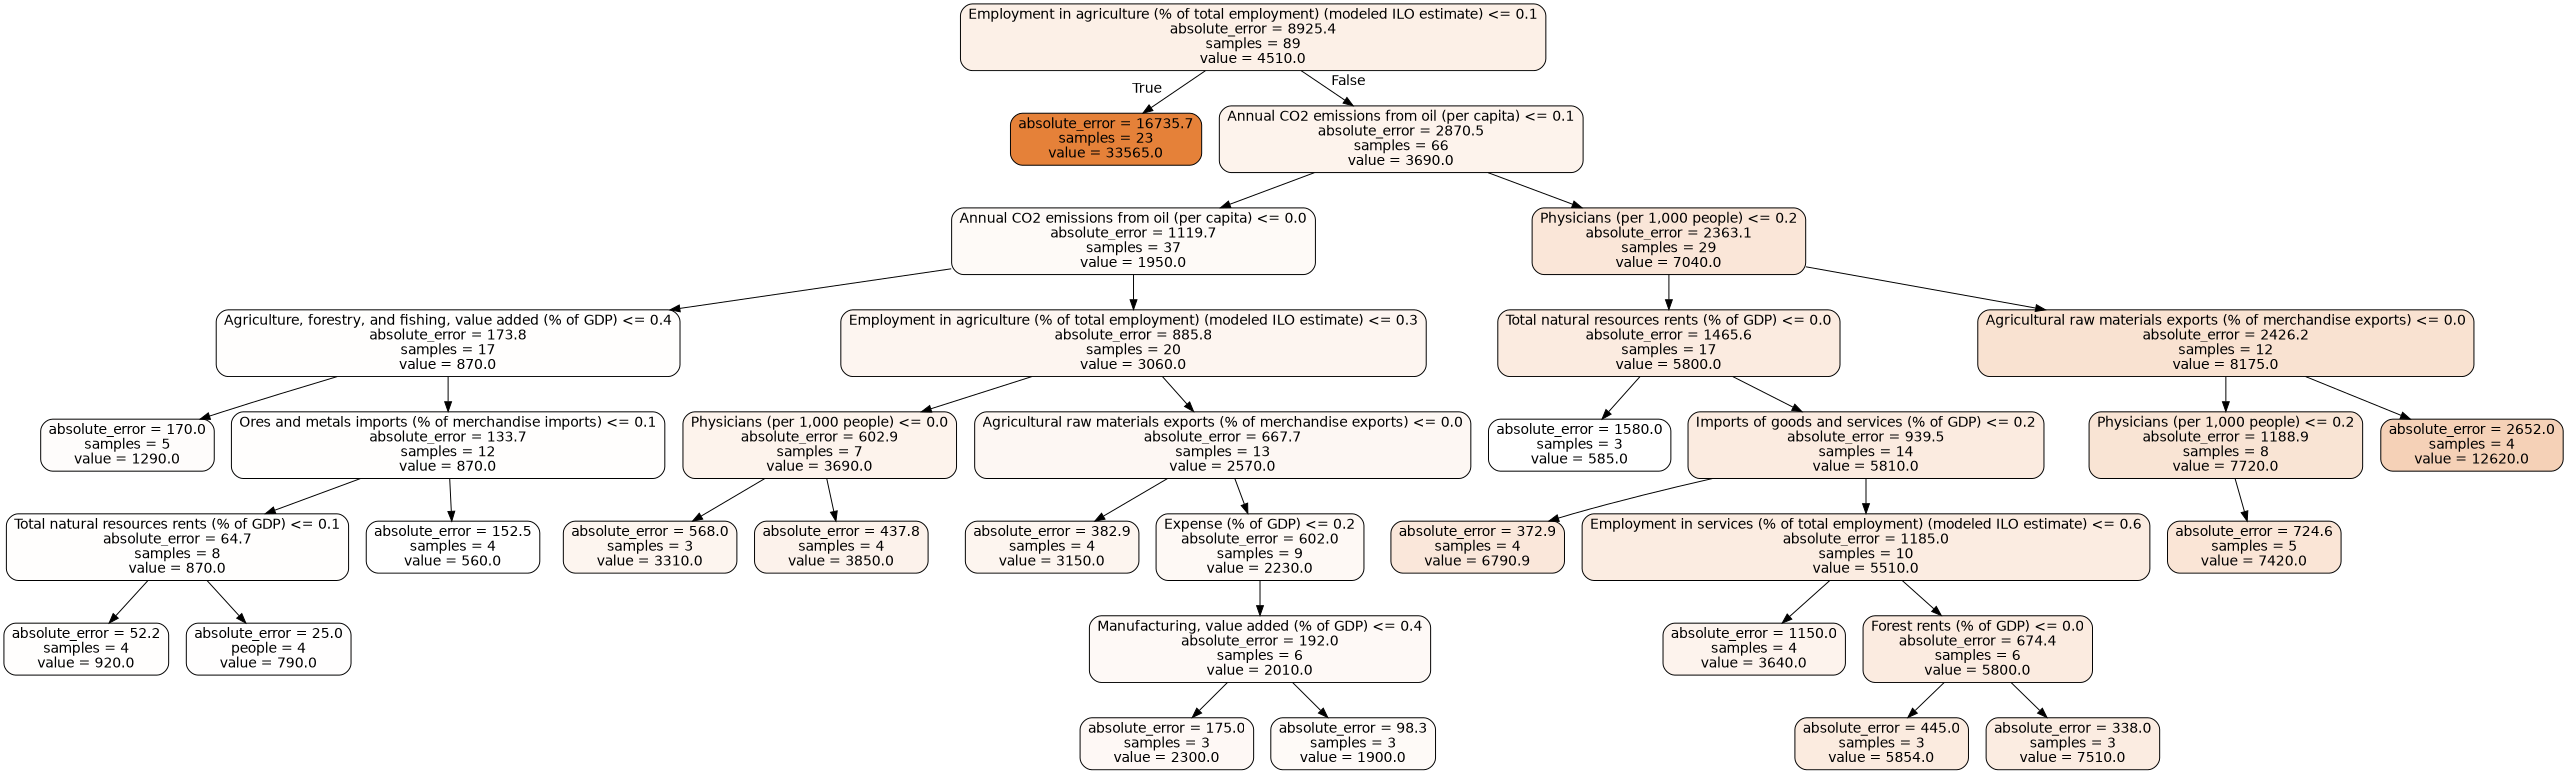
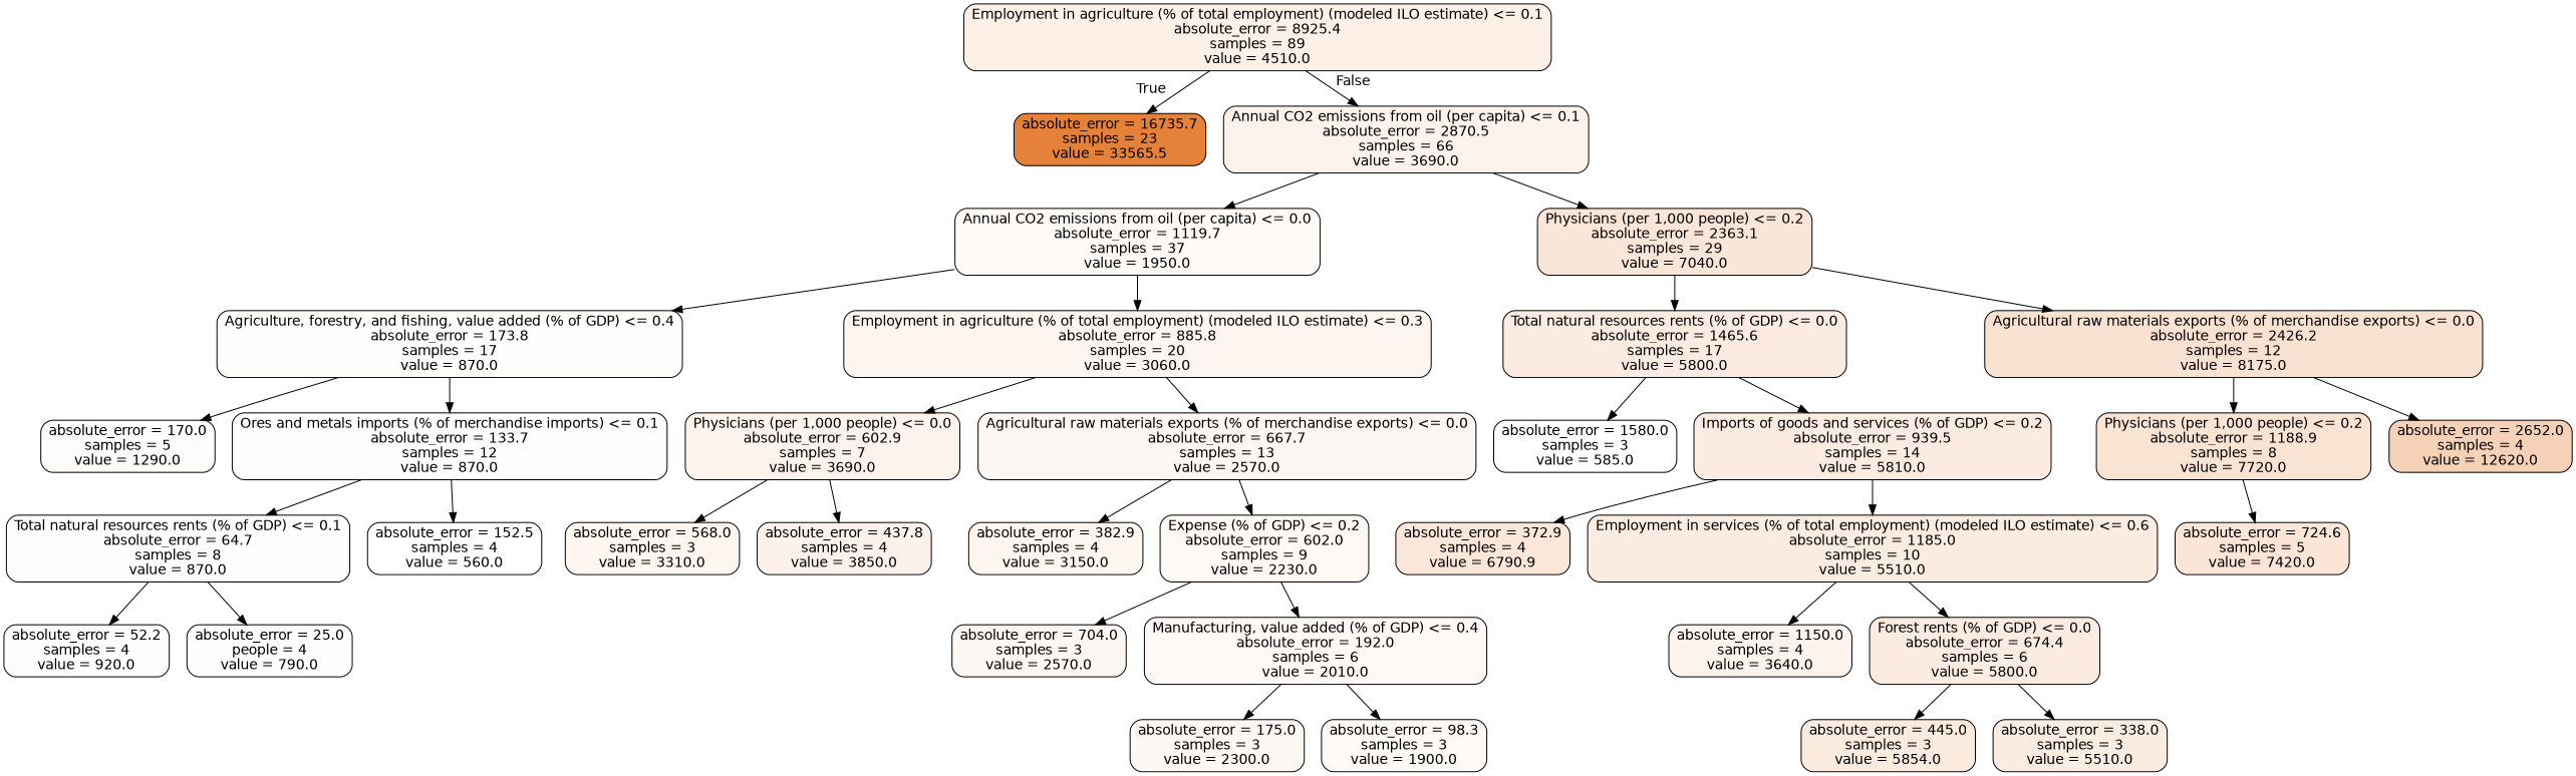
  digraph {
    node [color=black fillcolor="#fffefd" fontname=helvetica shape=box style="filled, rounded"]
    edge [fontname=helvetica]
    n1 [fillcolor="#fcf0e7" label="Employment in agriculture (% of total employment) (modeled ILO estimate) <= 0.1\nabsolute_error = 8925.4\nsamples = 89\nvalue = 4510.0"]
-   n2 [fillcolor="#e58139" label="absolute_error = 16735.7\nsamples = 23\nvalue = 33565.0"]
+   n2 [fillcolor="#e58139" label="absolute_error = 16735.7\nsamples = 23\nvalue = 33565.5"]
    n3 [fillcolor="#fdf3ec" label="Annual CO2 emissions from oil (per capita) <= 0.1\nabsolute_error = 2870.5\nsamples = 66\nvalue = 3690.0"]
    n4 [fillcolor="#fefaf7" label="Annual CO2 emissions from oil (per capita) <= 0.0\nabsolute_error = 1119.7\nsamples = 37\nvalue = 1950.0"]
    n5 [fillcolor="#fae6d8" label="Physicians (per 1,000 people) <= 0.2\nabsolute_error = 2363.1\nsamples = 29\nvalue = 7040.0"]
    n6 [label="Agriculture, forestry, and fishing, value added (% of GDP) <= 0.4\nabsolute_error = 173.8\nsamples = 17\nvalue = 870.0"]
    n7 [fillcolor="#fdf5f0" label="Employment in agriculture (% of total employment) (modeled ILO estimate) <= 0.3\nabsolute_error = 885.8\nsamples = 20\nvalue = 3060.0"]
    n8 [fillcolor="#fbebe0" label="Total natural resources rents (% of GDP) <= 0.0\nabsolute_error = 1465.6\nsamples = 17\nvalue = 5800.0"]
    n9 [fillcolor="#f9e2d1" label="Agricultural raw materials exports (% of merchandise exports) <= 0.0\nabsolute_error = 2426.2\nsamples = 12\nvalue = 8175.0"]
    n10 [fillcolor="#fefcfb" label="absolute_error = 170.0\nsamples = 5\nvalue = 1290.0"]
    n11 [label="Ores and metals imports (% of merchandise imports) <= 0.1\nabsolute_error = 133.7\nsamples = 12\nvalue = 870.0"]
    n12 [fillcolor="#fdf3ec" label="Physicians (per 1,000 people) <= 0.0\nabsolute_error = 602.9\nsamples = 7\nvalue = 3690.0"]
    n13 [fillcolor="#fdf7f3" label="Agricultural raw materials exports (% of merchandise exports) <= 0.0\nabsolute_error = 667.7\nsamples = 13\nvalue = 2570.0"]
    n14 [label="Total natural resources rents (% of GDP) <= 0.1\nabsolute_error = 64.7\nsamples = 8\nvalue = 870.0"]
    n15 [fillcolor="#ffffff" label="absolute_error = 152.5\nsamples = 4\nvalue = 560.0"]
    n16 [label="absolute_error = 52.2\nsamples = 4\nvalue = 920.0"]
    n17 [fillcolor="#fffefe" label="absolute_error = 25.0\npeople = 4\nvalue = 790.0"]
    n18 [fillcolor="#fdf5ef" label="absolute_error = 568.0\nsamples = 3\nvalue = 3310.0"]
    n19 [fillcolor="#fcf2eb" label="absolute_error = 437.8\nsamples = 4\nvalue = 3850.0"]
    n20 [fillcolor="#fdf5ef" label="absolute_error = 382.9\nsamples = 4\nvalue = 3150.0"]
    n21 [fillcolor="#fef9f5" label="Expense (% of GDP) <= 0.2\nabsolute_error = 602.0\nsamples = 9\nvalue = 2230.0"]
+   n22 [fillcolor="#fdf7f3" label="absolute_error = 704.0\nsamples = 3\nvalue = 2570.0"]
    n23 [fillcolor="#fef9f6" label="Manufacturing, value added (% of GDP) <= 0.4\nabsolute_error = 192.0\nsamples = 6\nvalue = 2010.0"]
    n24 [fillcolor="#fef8f5" label="absolute_error = 175.0\nsamples = 3\nvalue = 2300.0"]
    n25 [fillcolor="#fefaf7" label="absolute_error = 98.3\nsamples = 3\nvalue = 1900.0"]
    n26 [fillcolor="#ffffff" label="absolute_error = 1580.0\nsamples = 3\nvalue = 585.0"]
    n27 [fillcolor="#fbebe0" label="Imports of goods and services (% of GDP) <= 0.2\nabsolute_error = 939.5\nsamples = 14\nvalue = 5810.0"]
    n28 [fillcolor="#f9e4d4" label="Physicians (per 1,000 people) <= 0.2\nabsolute_error = 1188.9\nsamples = 8\nvalue = 7720.0"]
    n29 [fillcolor="#f5d1b7" label="absolute_error = 2652.0\nsamples = 4\nvalue = 12620.0"]
    n30 [fillcolor="#fae7da" label="absolute_error = 372.9\nsamples = 4\nvalue = 6790.9"]
    n31 [fillcolor="#fbece1" label="Employment in services (% of total employment) (modeled ILO estimate) <= 0.6\nabsolute_error = 1185.0\nsamples = 10\nvalue = 5510.0"]
    n32 [fillcolor="#fdf3ed" label="absolute_error = 1150.0\nsamples = 4\nvalue = 3640.0"]
    n33 [fillcolor="#fbebe0" label="Forest rents (% of GDP) <= 0.0\nabsolute_error = 674.4\nsamples = 6\nvalue = 5800.0"]
    n34 [fillcolor="#fbebdf" label="absolute_error = 445.0\nsamples = 3\nvalue = 5854.0"]
-   n35 [fillcolor="#fbece1" label="absolute_error = 338.0\nsamples = 3\nvalue = 7510.0"]
+   n35 [fillcolor="#fbece1" label="absolute_error = 338.0\nsamples = 3\nvalue = 5510.0"]
    n36 [fillcolor="#fae5d6" label="absolute_error = 724.6\nsamples = 5\nvalue = 7420.0"]
    n1 -> n2 [headlabel=True labelangle=45 labeldistance=2.5]
    n1 -> n3 [headlabel=False labelangle=-45 labeldistance=2.5]
    n3 -> n4
    n3 -> n5
    n4 -> n6
    n4 -> n7
    n5 -> n8
    n5 -> n9
    n6 -> n10
    n6 -> n11
    n7 -> n12
    n7 -> n13
    n8 -> n26
    n8 -> n27
    n9 -> n28
    n9 -> n29
    n11 -> n14
    n11 -> n15
    n12 -> n18
    n12 -> n19
    n13 -> n20
    n13 -> n21
    n14 -> n16
    n14 -> n17
+   n21 -> n22
    n21 -> n23
    n23 -> n24
    n23 -> n25
    n27 -> n30
    n27 -> n31
    n28 -> n36
    n31 -> n32
    n31 -> n33
    n33 -> n34
    n33 -> n35
  }
